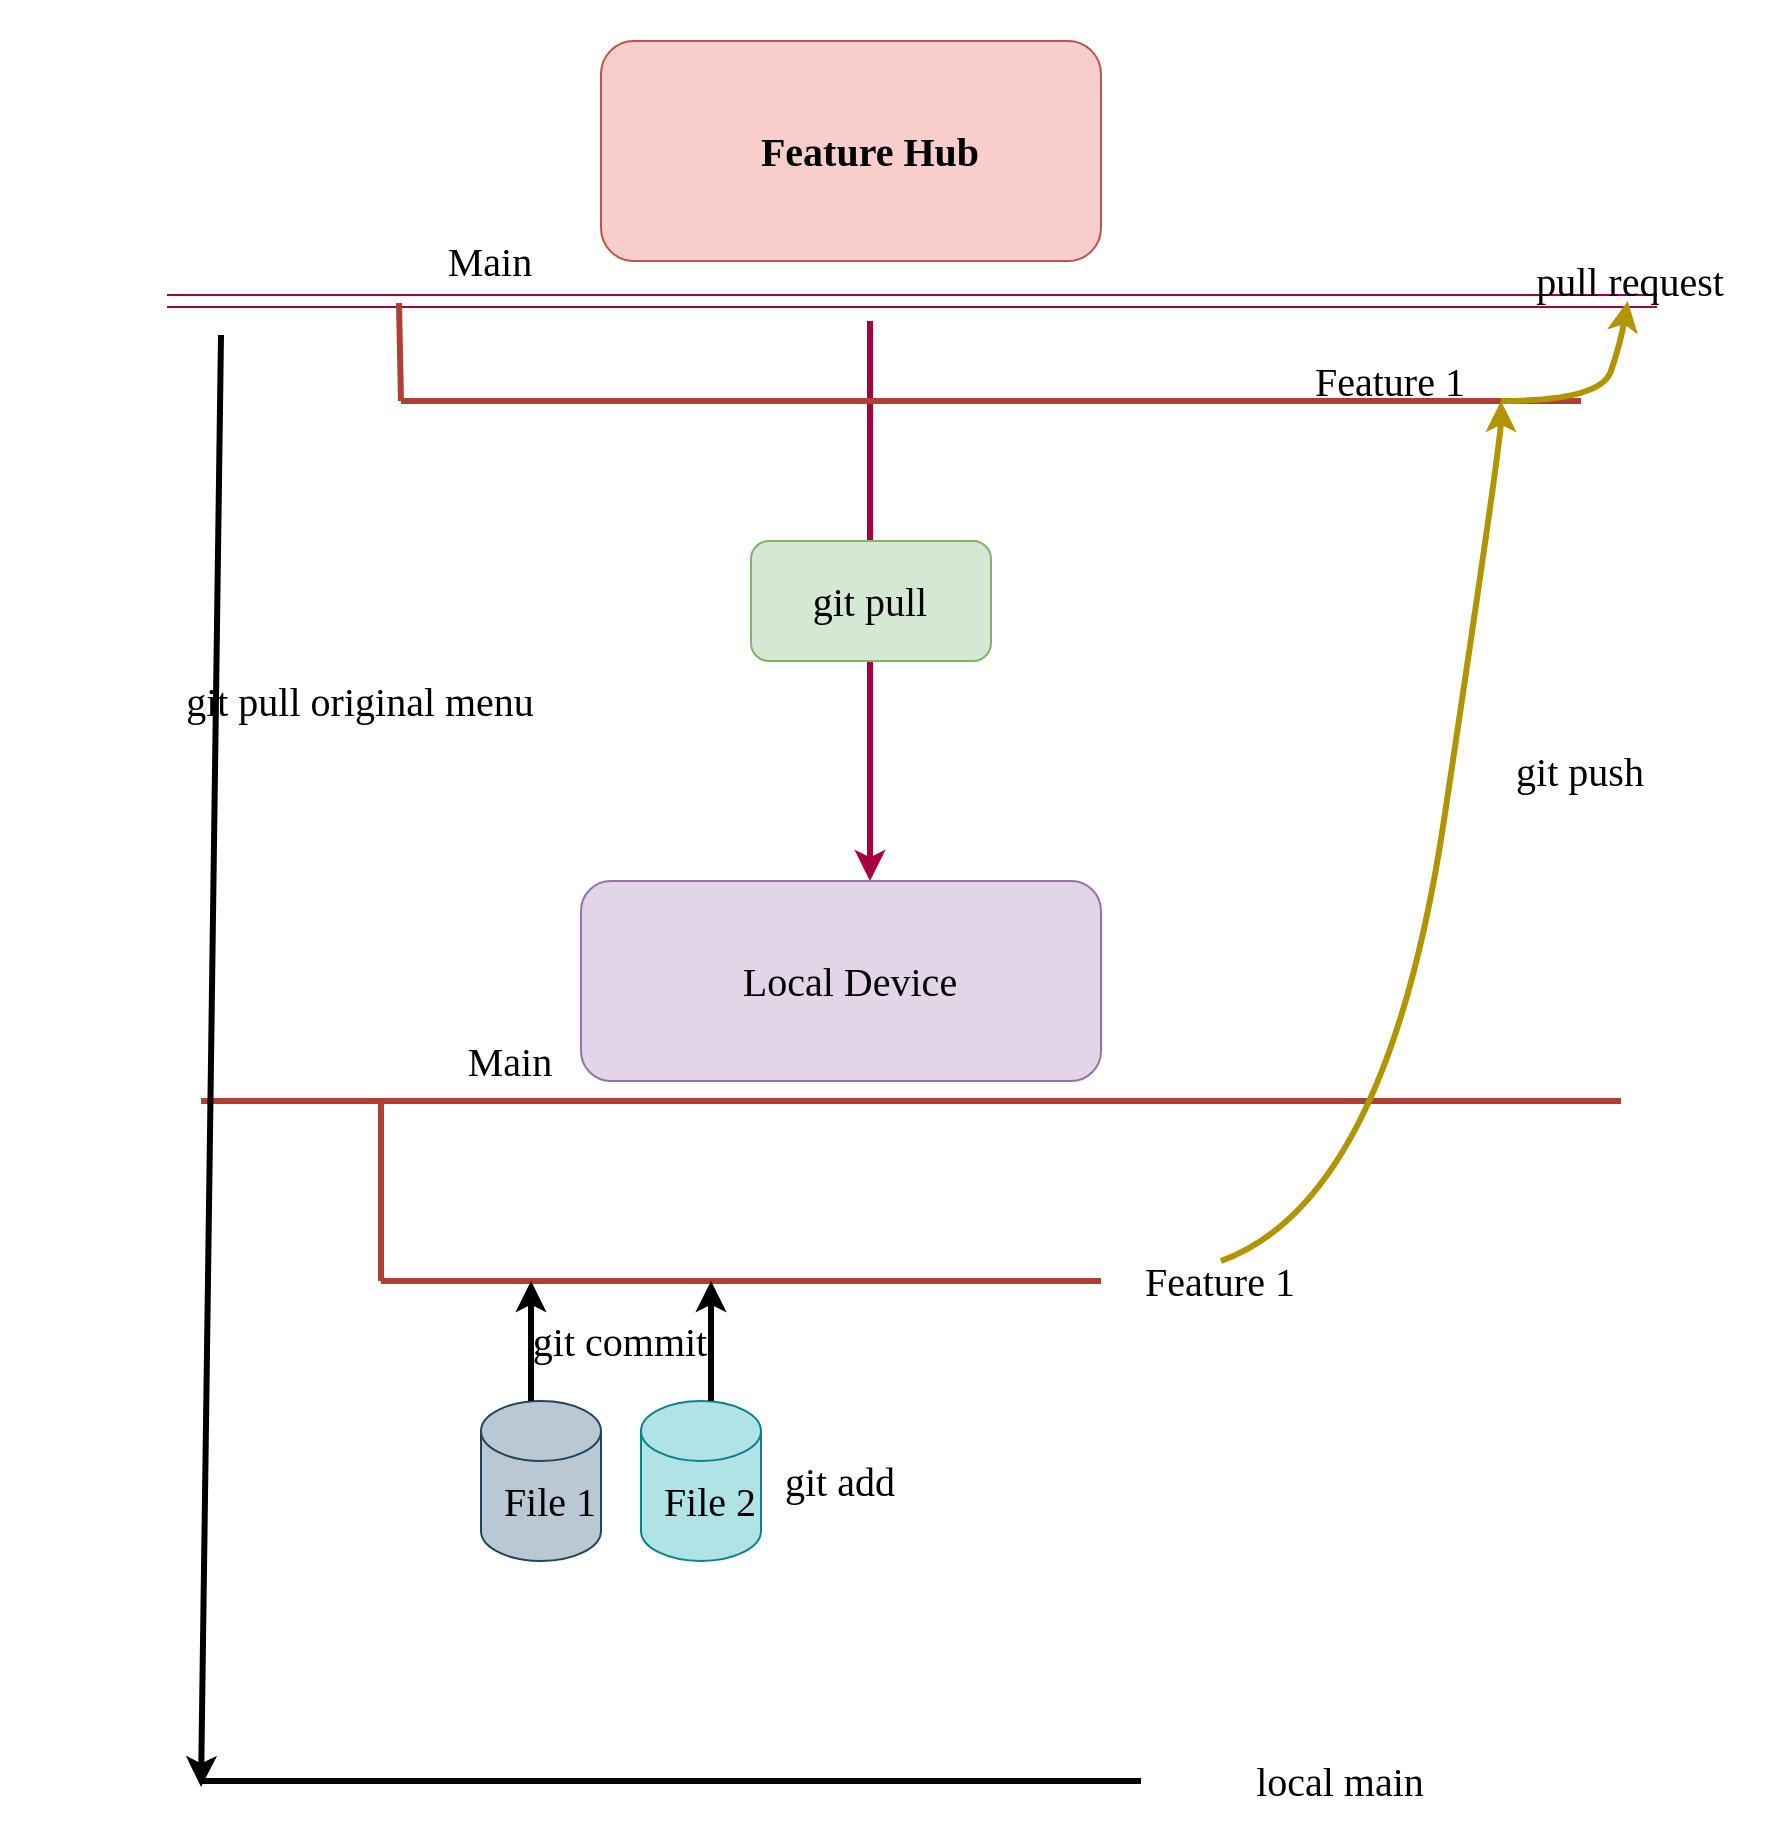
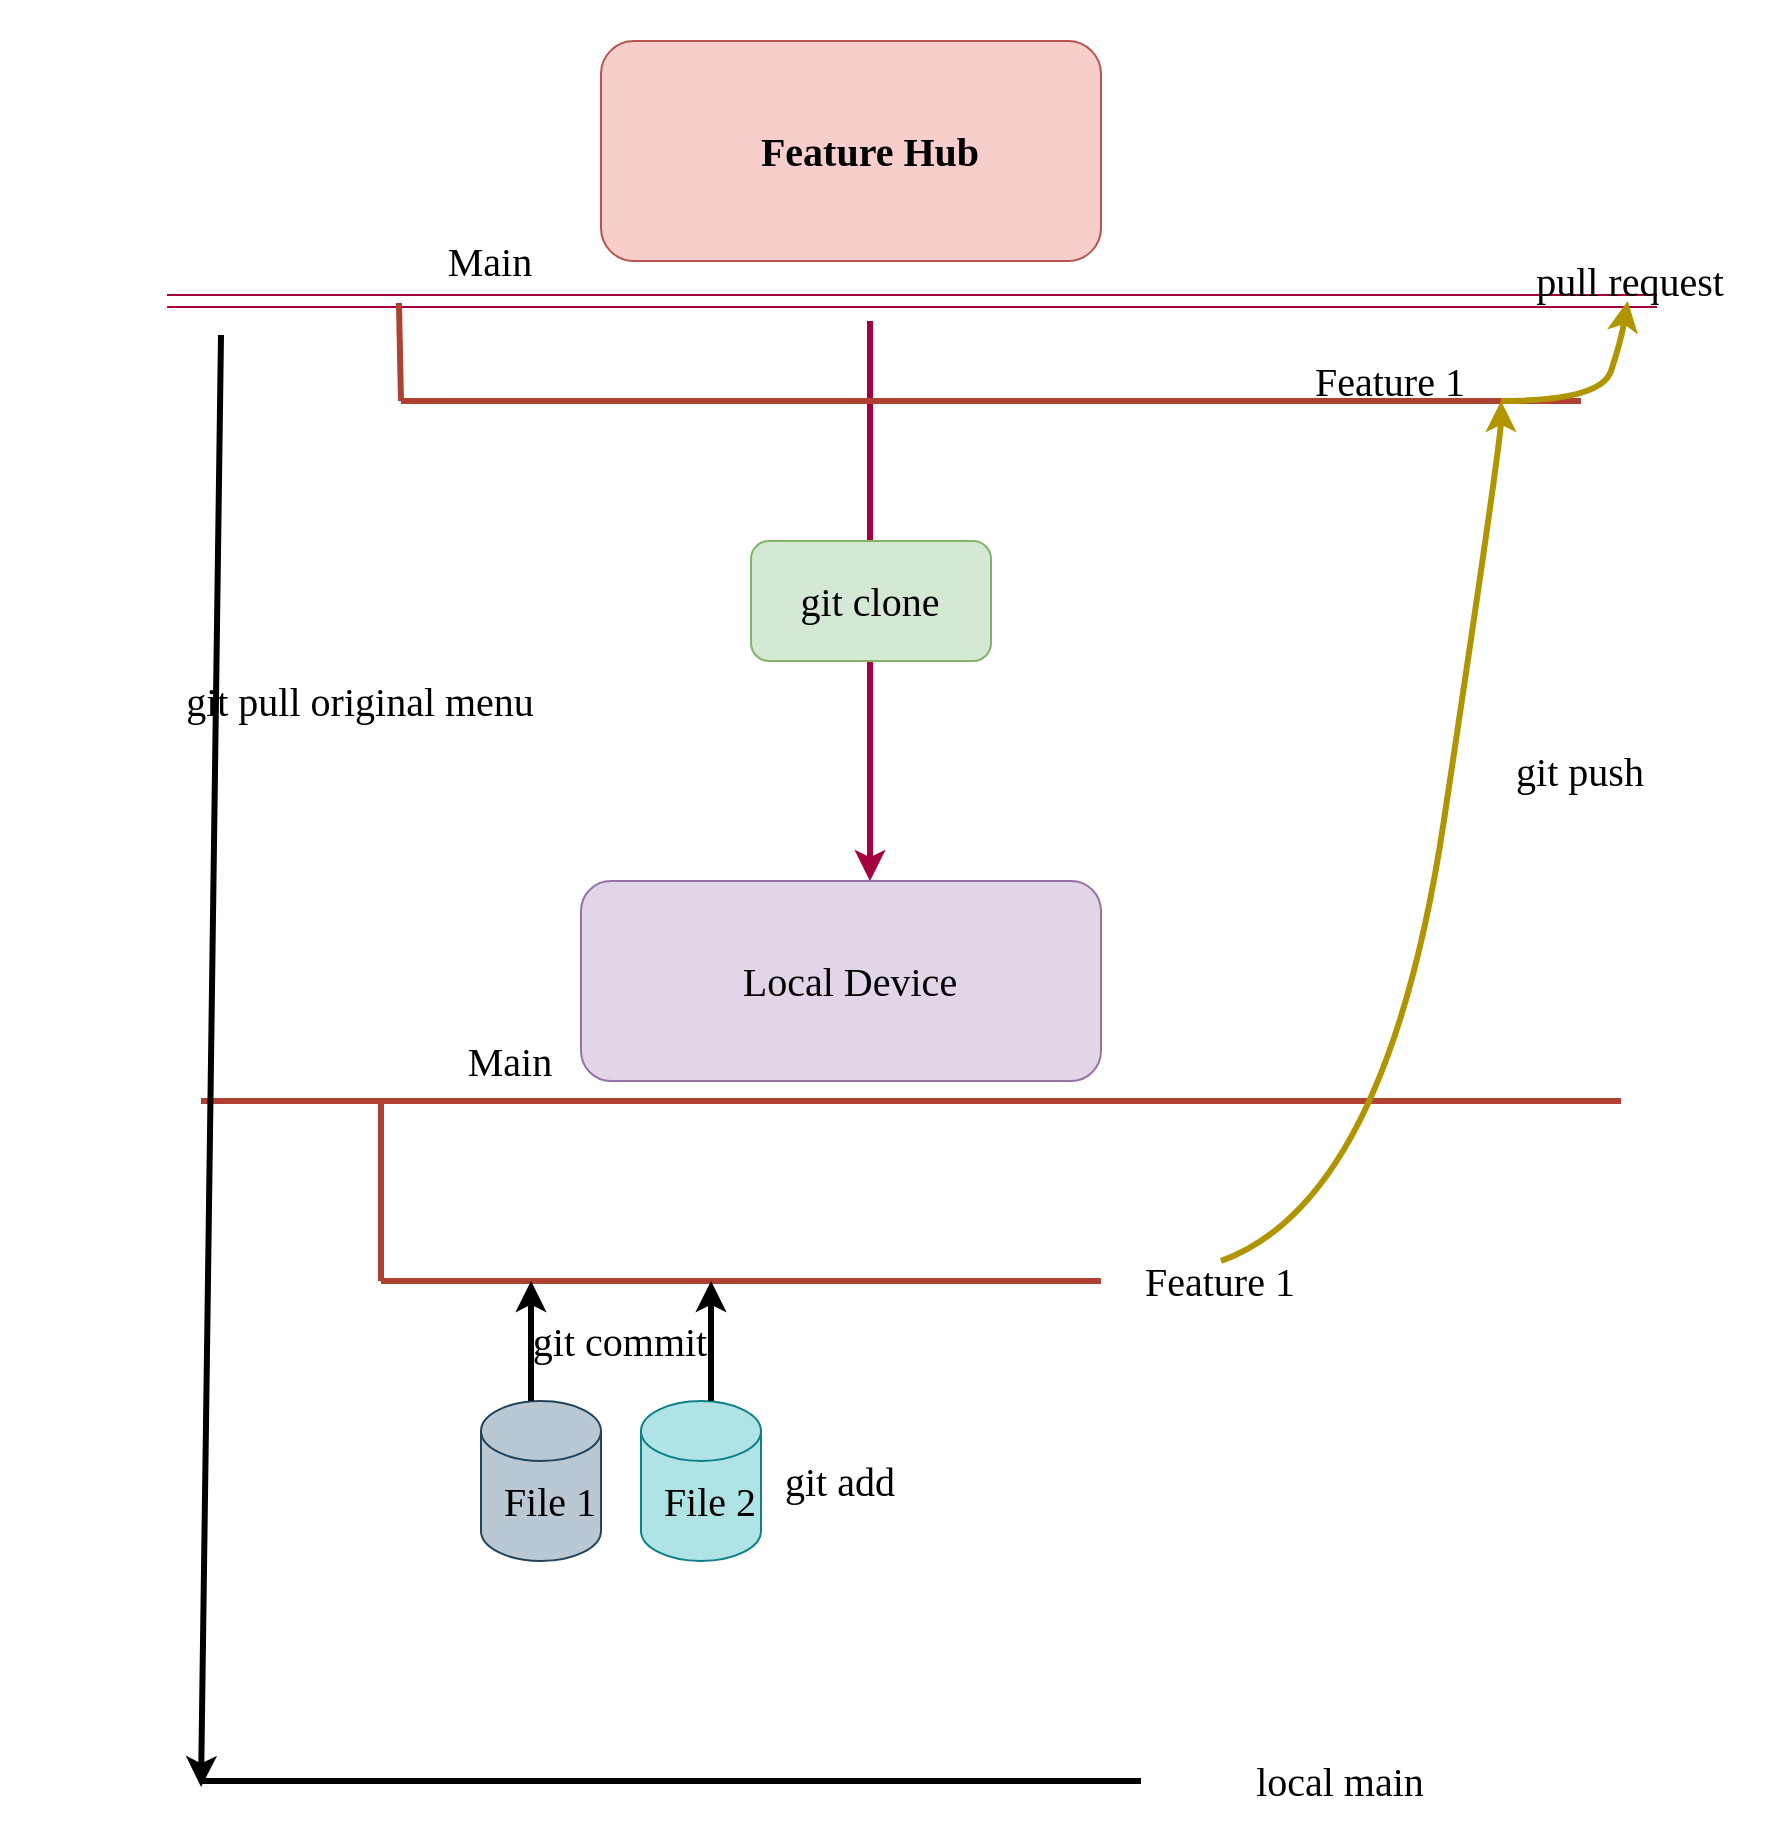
  <mxCell id="0" />
  <mxCell id="1" parent="0" />
  <mxCell id="2" value="" style="rounded=1;whiteSpace=wrap;html=1;fillColor=#f8cecc;strokeColor=#b85450;" vertex="1" parent="1"><mxGeometry x="300" y="20" width="250" height="110" as="geometry" /></mxCell>
  <mxCell id="3" value="Feature Hub" style="text;html=1;align=center;verticalAlign=middle;whiteSpace=wrap;rounded=0;fontStyle=1;fontFamily=Times New Roman;fontSize=20;" vertex="1" parent="1"><mxGeometry x="350" y="45" width="170" height="60" as="geometry" /></mxCell>
  <mxCell id="4" value="" style="shape=link;html=1;fontFamily=Times New Roman;fontSize=20;width=6;fillColor=#d80073;strokeColor=#A50040;" edge="1" parent="1"><mxGeometry width="100" relative="1" as="geometry"><mxPoint x="83" y="150" as="sourcePoint" /><mxPoint x="828" y="150" as="targetPoint" /></mxGeometry></mxCell>
  <mxCell id="5" value="" style="endArrow=classic;html=1;fontFamily=Times New Roman;fontSize=20;strokeColor=#A50040;strokeWidth=3;fillColor=#d80073;" edge="1" parent="1"><mxGeometry width="50" height="50" relative="1" as="geometry"><mxPoint x="434.5" y="160" as="sourcePoint" /><mxPoint x="434.5" y="440" as="targetPoint" /></mxGeometry></mxCell>
  <mxCell id="6" value="" style="rounded=1;whiteSpace=wrap;html=1;fontFamily=Times New Roman;fontSize=20;fillColor=#d5e8d4;strokeColor=#82b366;" vertex="1" parent="1"><mxGeometry x="375" y="270" width="120" height="60" as="geometry" /></mxCell>
- <mxCell id="7" value="git pull" style="text;html=1;strokeColor=none;fillColor=none;align=center;verticalAlign=middle;whiteSpace=wrap;rounded=0;fontFamily=Times New Roman;fontSize=20;" vertex="1" parent="1"><mxGeometry x="390" y="290" width="90" height="20" as="geometry" /></mxCell>
+ <mxCell id="7" value="git clone" style="text;html=1;strokeColor=none;fillColor=none;align=center;verticalAlign=middle;whiteSpace=wrap;rounded=0;fontFamily=Times New Roman;fontSize=20;" vertex="1" parent="1"><mxGeometry x="390" y="290" width="90" height="20" as="geometry" /></mxCell>
  <mxCell id="8" value="" style="rounded=1;whiteSpace=wrap;html=1;fontFamily=Times New Roman;fontSize=20;fillColor=#e1d5e7;strokeColor=#9673a6;" vertex="1" parent="1"><mxGeometry x="290" y="440" width="260" height="100" as="geometry" /></mxCell>
  <mxCell id="9" value="Local Device" style="text;html=1;strokeColor=none;fillColor=none;align=center;verticalAlign=middle;whiteSpace=wrap;rounded=0;fontFamily=Times New Roman;fontSize=20;" vertex="1" parent="1"><mxGeometry x="355" y="480" width="140" height="20" as="geometry" /></mxCell>
  <mxCell id="10" value="Main" style="text;html=1;strokeColor=none;fillColor=none;align=center;verticalAlign=middle;whiteSpace=wrap;rounded=0;fontFamily=Times New Roman;fontSize=20;" vertex="1" parent="1"><mxGeometry x="180" y="110" width="130" height="40" as="geometry" /></mxCell>
  <mxCell id="11" value="" style="endArrow=none;html=1;fontFamily=Times New Roman;fontSize=20;strokeColor=#ae4132;strokeWidth=3;fillColor=#fad9d5;" edge="1" parent="1"><mxGeometry width="50" height="50" relative="1" as="geometry"><mxPoint x="100" y="550" as="sourcePoint" /><mxPoint x="810" y="550" as="targetPoint" /></mxGeometry></mxCell>
  <mxCell id="12" value="Main" style="text;html=1;strokeColor=none;fillColor=none;align=center;verticalAlign=middle;whiteSpace=wrap;rounded=0;fontFamily=Times New Roman;fontSize=20;" vertex="1" parent="1"><mxGeometry x="190" y="510" width="130" height="40" as="geometry" /></mxCell>
  <mxCell id="13" value="" style="endArrow=none;html=1;fontFamily=Times New Roman;fontSize=20;strokeColor=#ae4132;strokeWidth=3;fillColor=#fad9d5;" edge="1" parent="1"><mxGeometry width="50" height="50" relative="1" as="geometry"><mxPoint x="190" y="640" as="sourcePoint" /><mxPoint x="190" y="550" as="targetPoint" /><Array as="points" /></mxGeometry></mxCell>
  <mxCell id="14" value="" style="endArrow=none;html=1;fontFamily=Times New Roman;fontSize=20;strokeColor=#ae4132;strokeWidth=3;fillColor=#fad9d5;" edge="1" parent="1" target="15"><mxGeometry width="50" height="50" relative="1" as="geometry"><mxPoint x="190" y="640" as="sourcePoint" /><mxPoint x="730" y="640" as="targetPoint" /><Array as="points" /></mxGeometry></mxCell>
  <mxCell id="15" value="Feature 1" style="text;html=1;strokeColor=none;fillColor=none;align=center;verticalAlign=middle;whiteSpace=wrap;rounded=0;fontFamily=Times New Roman;fontSize=20;" vertex="1" parent="1"><mxGeometry x="550" y="630" width="120" height="20" as="geometry" /></mxCell>
  <mxCell id="16" value="" style="shape=cylinder3;whiteSpace=wrap;html=1;boundedLbl=1;backgroundOutline=1;size=15;fontFamily=Times New Roman;fontSize=20;fillColor=#bac8d3;strokeColor=#23445d;" vertex="1" parent="1"><mxGeometry x="240" y="700" width="60" height="80" as="geometry" /></mxCell>
  <mxCell id="17" value="" style="shape=cylinder3;whiteSpace=wrap;html=1;boundedLbl=1;backgroundOutline=1;size=15;fontFamily=Times New Roman;fontSize=20;fillColor=#b0e3e6;strokeColor=#0e8088;" vertex="1" parent="1"><mxGeometry x="320" y="700" width="60" height="80" as="geometry" /></mxCell>
  <mxCell id="18" value="File 1" style="text;html=1;strokeColor=none;fillColor=none;align=center;verticalAlign=middle;whiteSpace=wrap;rounded=0;fontFamily=Times New Roman;fontSize=20;" vertex="1" parent="1"><mxGeometry x="240" y="740" width="70" height="20" as="geometry" /></mxCell>
  <mxCell id="19" value="File 2" style="text;html=1;strokeColor=none;fillColor=none;align=center;verticalAlign=middle;whiteSpace=wrap;rounded=0;fontFamily=Times New Roman;fontSize=20;" vertex="1" parent="1"><mxGeometry x="330" y="740" width="50" height="20" as="geometry" /></mxCell>
  <mxCell id="20" value="" style="endArrow=classic;html=1;fontFamily=Times New Roman;fontSize=20;strokeColor=#000000;strokeWidth=3;" edge="1" parent="1"><mxGeometry width="50" height="50" relative="1" as="geometry"><mxPoint x="265" y="700" as="sourcePoint" /><mxPoint x="265" y="640" as="targetPoint" /><Array as="points"><mxPoint x="265" y="700" /></Array></mxGeometry></mxCell>
  <mxCell id="21" value="" style="endArrow=classic;html=1;fontFamily=Times New Roman;fontSize=20;strokeColor=#000000;strokeWidth=3;" edge="1" parent="1"><mxGeometry width="50" height="50" relative="1" as="geometry"><mxPoint x="355" y="700" as="sourcePoint" /><mxPoint x="355" y="640" as="targetPoint" /><Array as="points"><mxPoint x="355" y="700" /></Array></mxGeometry></mxCell>
  <mxCell id="22" value="git add" style="text;html=1;strokeColor=none;fillColor=none;align=center;verticalAlign=middle;whiteSpace=wrap;rounded=0;fontFamily=Times New Roman;fontSize=20;" vertex="1" parent="1"><mxGeometry x="375" y="730" width="90" height="20" as="geometry" /></mxCell>
  <mxCell id="23" value="git commit" style="text;html=1;strokeColor=none;fillColor=none;align=center;verticalAlign=middle;whiteSpace=wrap;rounded=0;fontFamily=Times New Roman;fontSize=20;" vertex="1" parent="1"><mxGeometry x="260" y="660" width="100" height="20" as="geometry" /></mxCell>
  <mxCell id="24" value="" style="endArrow=none;html=1;fontFamily=Times New Roman;fontSize=20;strokeColor=#ae4132;strokeWidth=3;fillColor=#fad9d5;" edge="1" parent="1"><mxGeometry width="50" height="50" relative="1" as="geometry"><mxPoint x="200" y="200" as="sourcePoint" /><mxPoint x="790" y="200" as="targetPoint" /></mxGeometry></mxCell>
  <mxCell id="25" value="" style="endArrow=none;html=1;fontFamily=Times New Roman;fontSize=20;strokeColor=#ae4132;strokeWidth=3;fillColor=#fad9d5;entryX=0.146;entryY=1.025;entryDx=0;entryDy=0;entryPerimeter=0;" edge="1" parent="1" target="10"><mxGeometry width="50" height="50" relative="1" as="geometry"><mxPoint x="200" y="200" as="sourcePoint" /><mxPoint x="200" y="160" as="targetPoint" /></mxGeometry></mxCell>
  <mxCell id="26" value="Feature 1" style="text;html=1;strokeColor=none;fillColor=none;align=center;verticalAlign=middle;whiteSpace=wrap;rounded=0;fontFamily=Times New Roman;fontSize=20;" vertex="1" parent="1"><mxGeometry x="650" y="180" width="90" height="20" as="geometry" /></mxCell>
  <mxCell id="27" value="" style="curved=1;endArrow=classic;html=1;fontFamily=Times New Roman;fontSize=20;strokeColor=#B09500;strokeWidth=3;exitX=0.5;exitY=0;exitDx=0;exitDy=0;fillColor=#e3c800;" edge="1" parent="1" source="15"><mxGeometry width="50" height="50" relative="1" as="geometry"><mxPoint x="642.86" y="600" as="sourcePoint" /><mxPoint x="750.003" y="200" as="targetPoint" /><Array as="points"><mxPoint x="692.86" y="600" /><mxPoint x="750" y="220" /></Array></mxGeometry></mxCell>
  <mxCell id="28" value="git push" style="text;html=1;strokeColor=none;fillColor=none;align=center;verticalAlign=middle;whiteSpace=wrap;rounded=0;fontFamily=Times New Roman;fontSize=20;" vertex="1" parent="1"><mxGeometry x="740" y="365" width="100" height="40" as="geometry" /></mxCell>
  <mxCell id="29" value="" style="curved=1;endArrow=classic;html=1;fontFamily=Times New Roman;fontSize=20;strokeColor=#B09500;strokeWidth=3;fillColor=#e3c800;" edge="1" parent="1" target="30"><mxGeometry width="50" height="50" relative="1" as="geometry"><mxPoint x="750" y="200" as="sourcePoint" /><mxPoint x="800" y="150" as="targetPoint" /><Array as="points"><mxPoint x="800" y="200" /><mxPoint x="810" y="170" /></Array></mxGeometry></mxCell>
  <mxCell id="30" value="pull request" style="text;html=1;strokeColor=none;fillColor=none;align=center;verticalAlign=middle;whiteSpace=wrap;rounded=0;fontFamily=Times New Roman;fontSize=20;" vertex="1" parent="1"><mxGeometry x="760" y="130" width="110" height="20" as="geometry" /></mxCell>
  <mxCell id="31" value="" style="endArrow=classic;html=1;fontFamily=Times New Roman;fontSize=20;strokeColor=#000000;strokeWidth=3;" edge="1" parent="1"><mxGeometry width="50" height="50" relative="1" as="geometry"><mxPoint x="110" y="167" as="sourcePoint" /><mxPoint x="100" y="893" as="targetPoint" /></mxGeometry></mxCell>
  <mxCell id="32" value="git pull original menu" style="text;html=1;strokeColor=none;fillColor=none;align=center;verticalAlign=middle;whiteSpace=wrap;rounded=0;fontFamily=Times New Roman;fontSize=20;" vertex="1" parent="1"><mxGeometry x="20" y="320" width="320" height="60" as="geometry" /></mxCell>
  <mxCell id="33" value="" style="endArrow=none;html=1;fontFamily=Times New Roman;fontSize=20;strokeColor=#000000;strokeWidth=3;" edge="1" parent="1" target="34"><mxGeometry width="50" height="50" relative="1" as="geometry"><mxPoint x="100" y="890" as="sourcePoint" /><mxPoint x="890" y="890" as="targetPoint" /></mxGeometry></mxCell>
  <mxCell id="34" value="local main" style="text;html=1;strokeColor=none;fillColor=none;align=center;verticalAlign=middle;whiteSpace=wrap;rounded=0;fontFamily=Times New Roman;fontSize=20;" vertex="1" parent="1"><mxGeometry x="570" y="880" width="200" height="20" as="geometry" /></mxCell>
